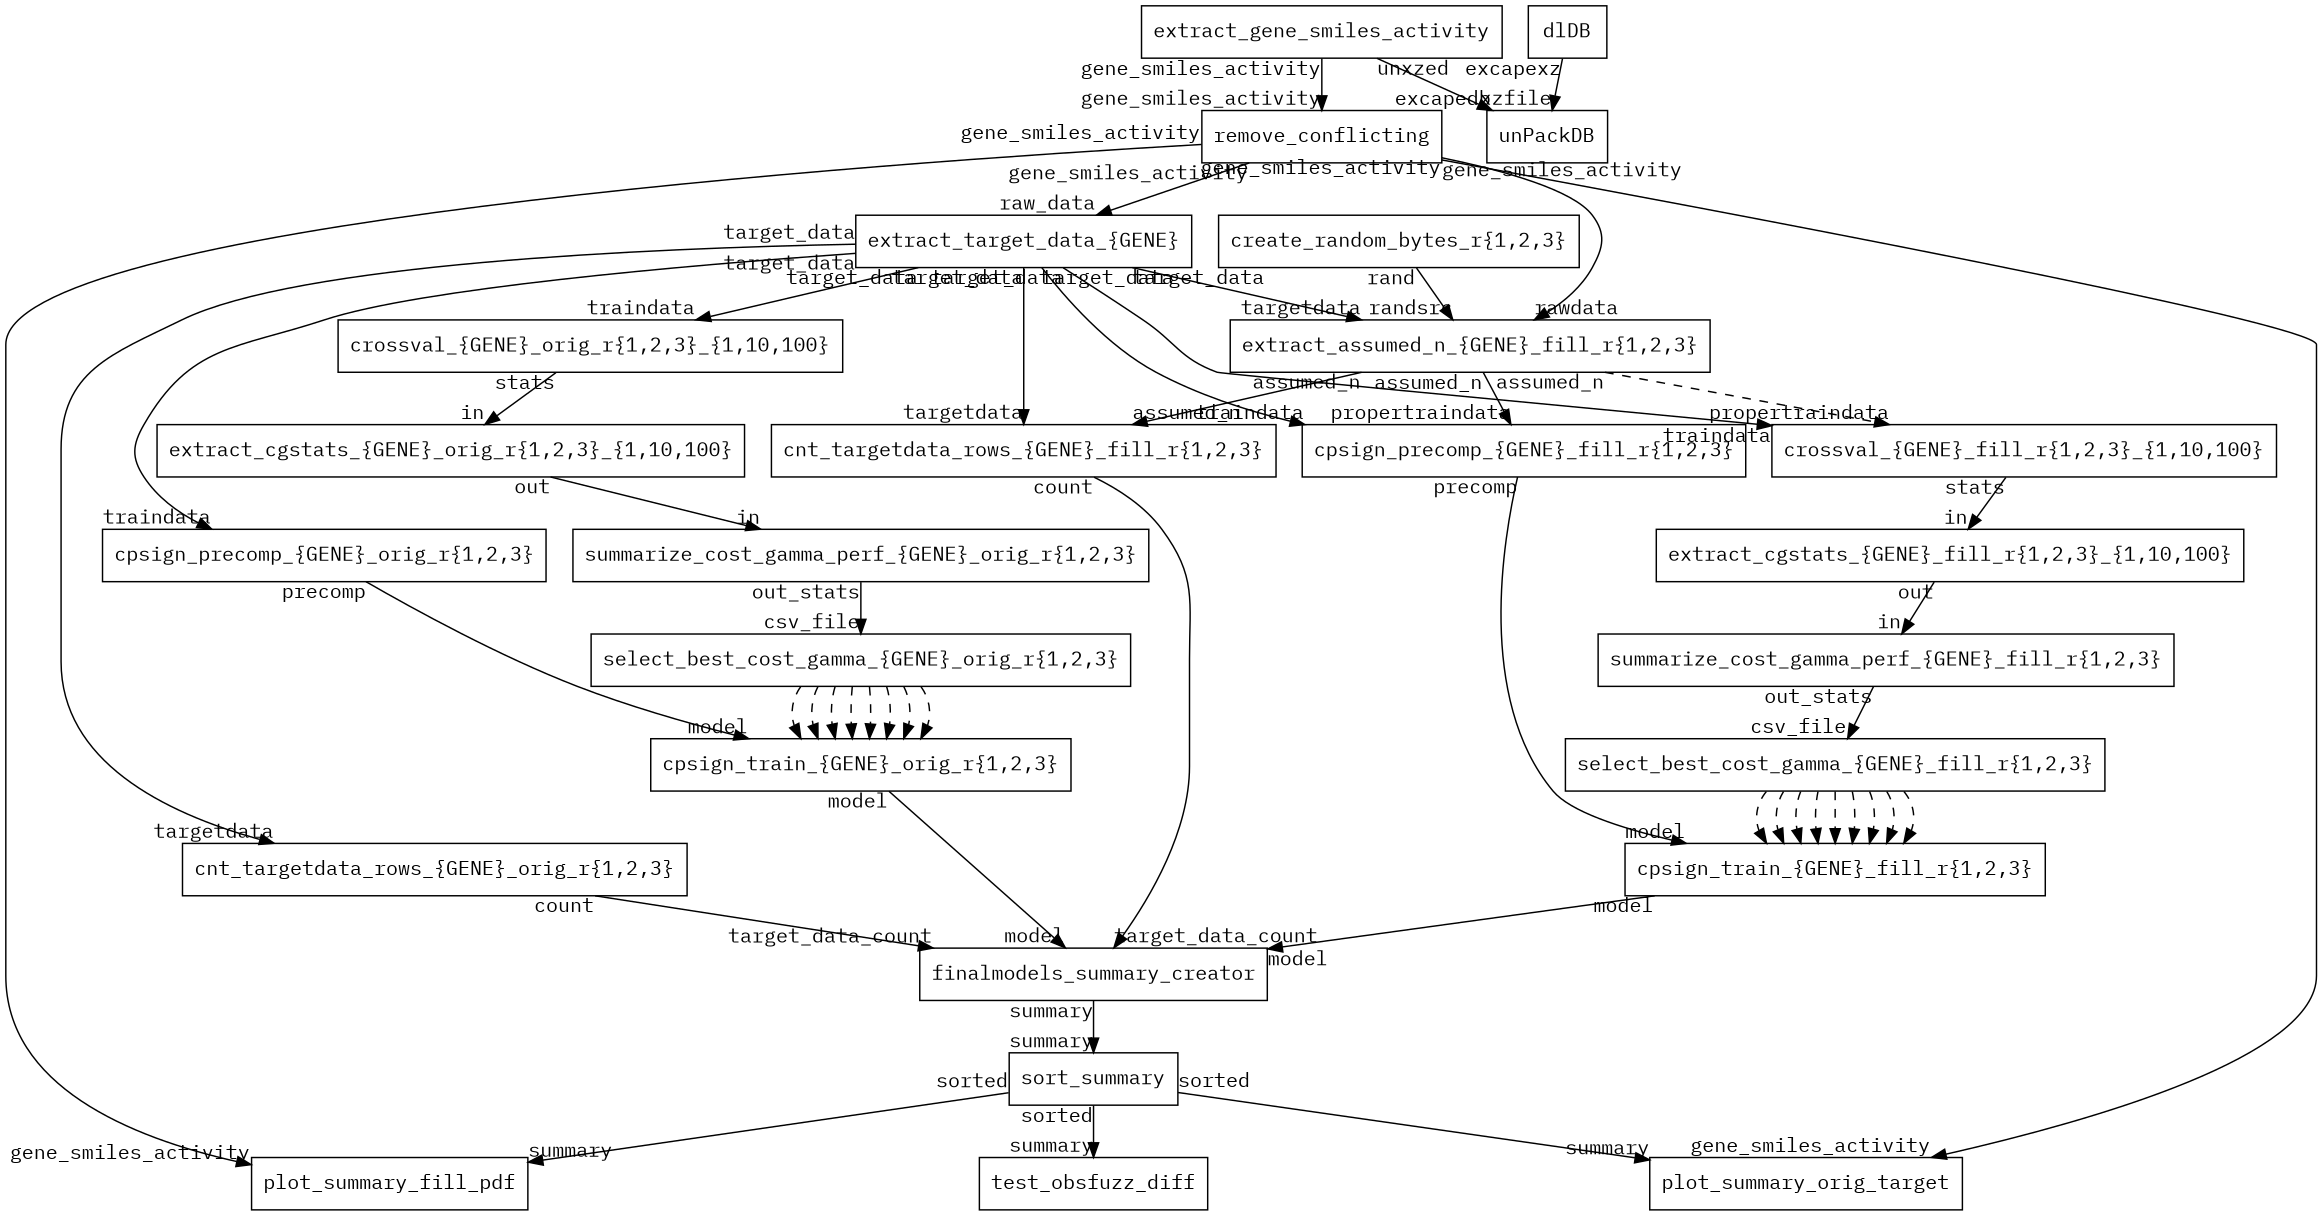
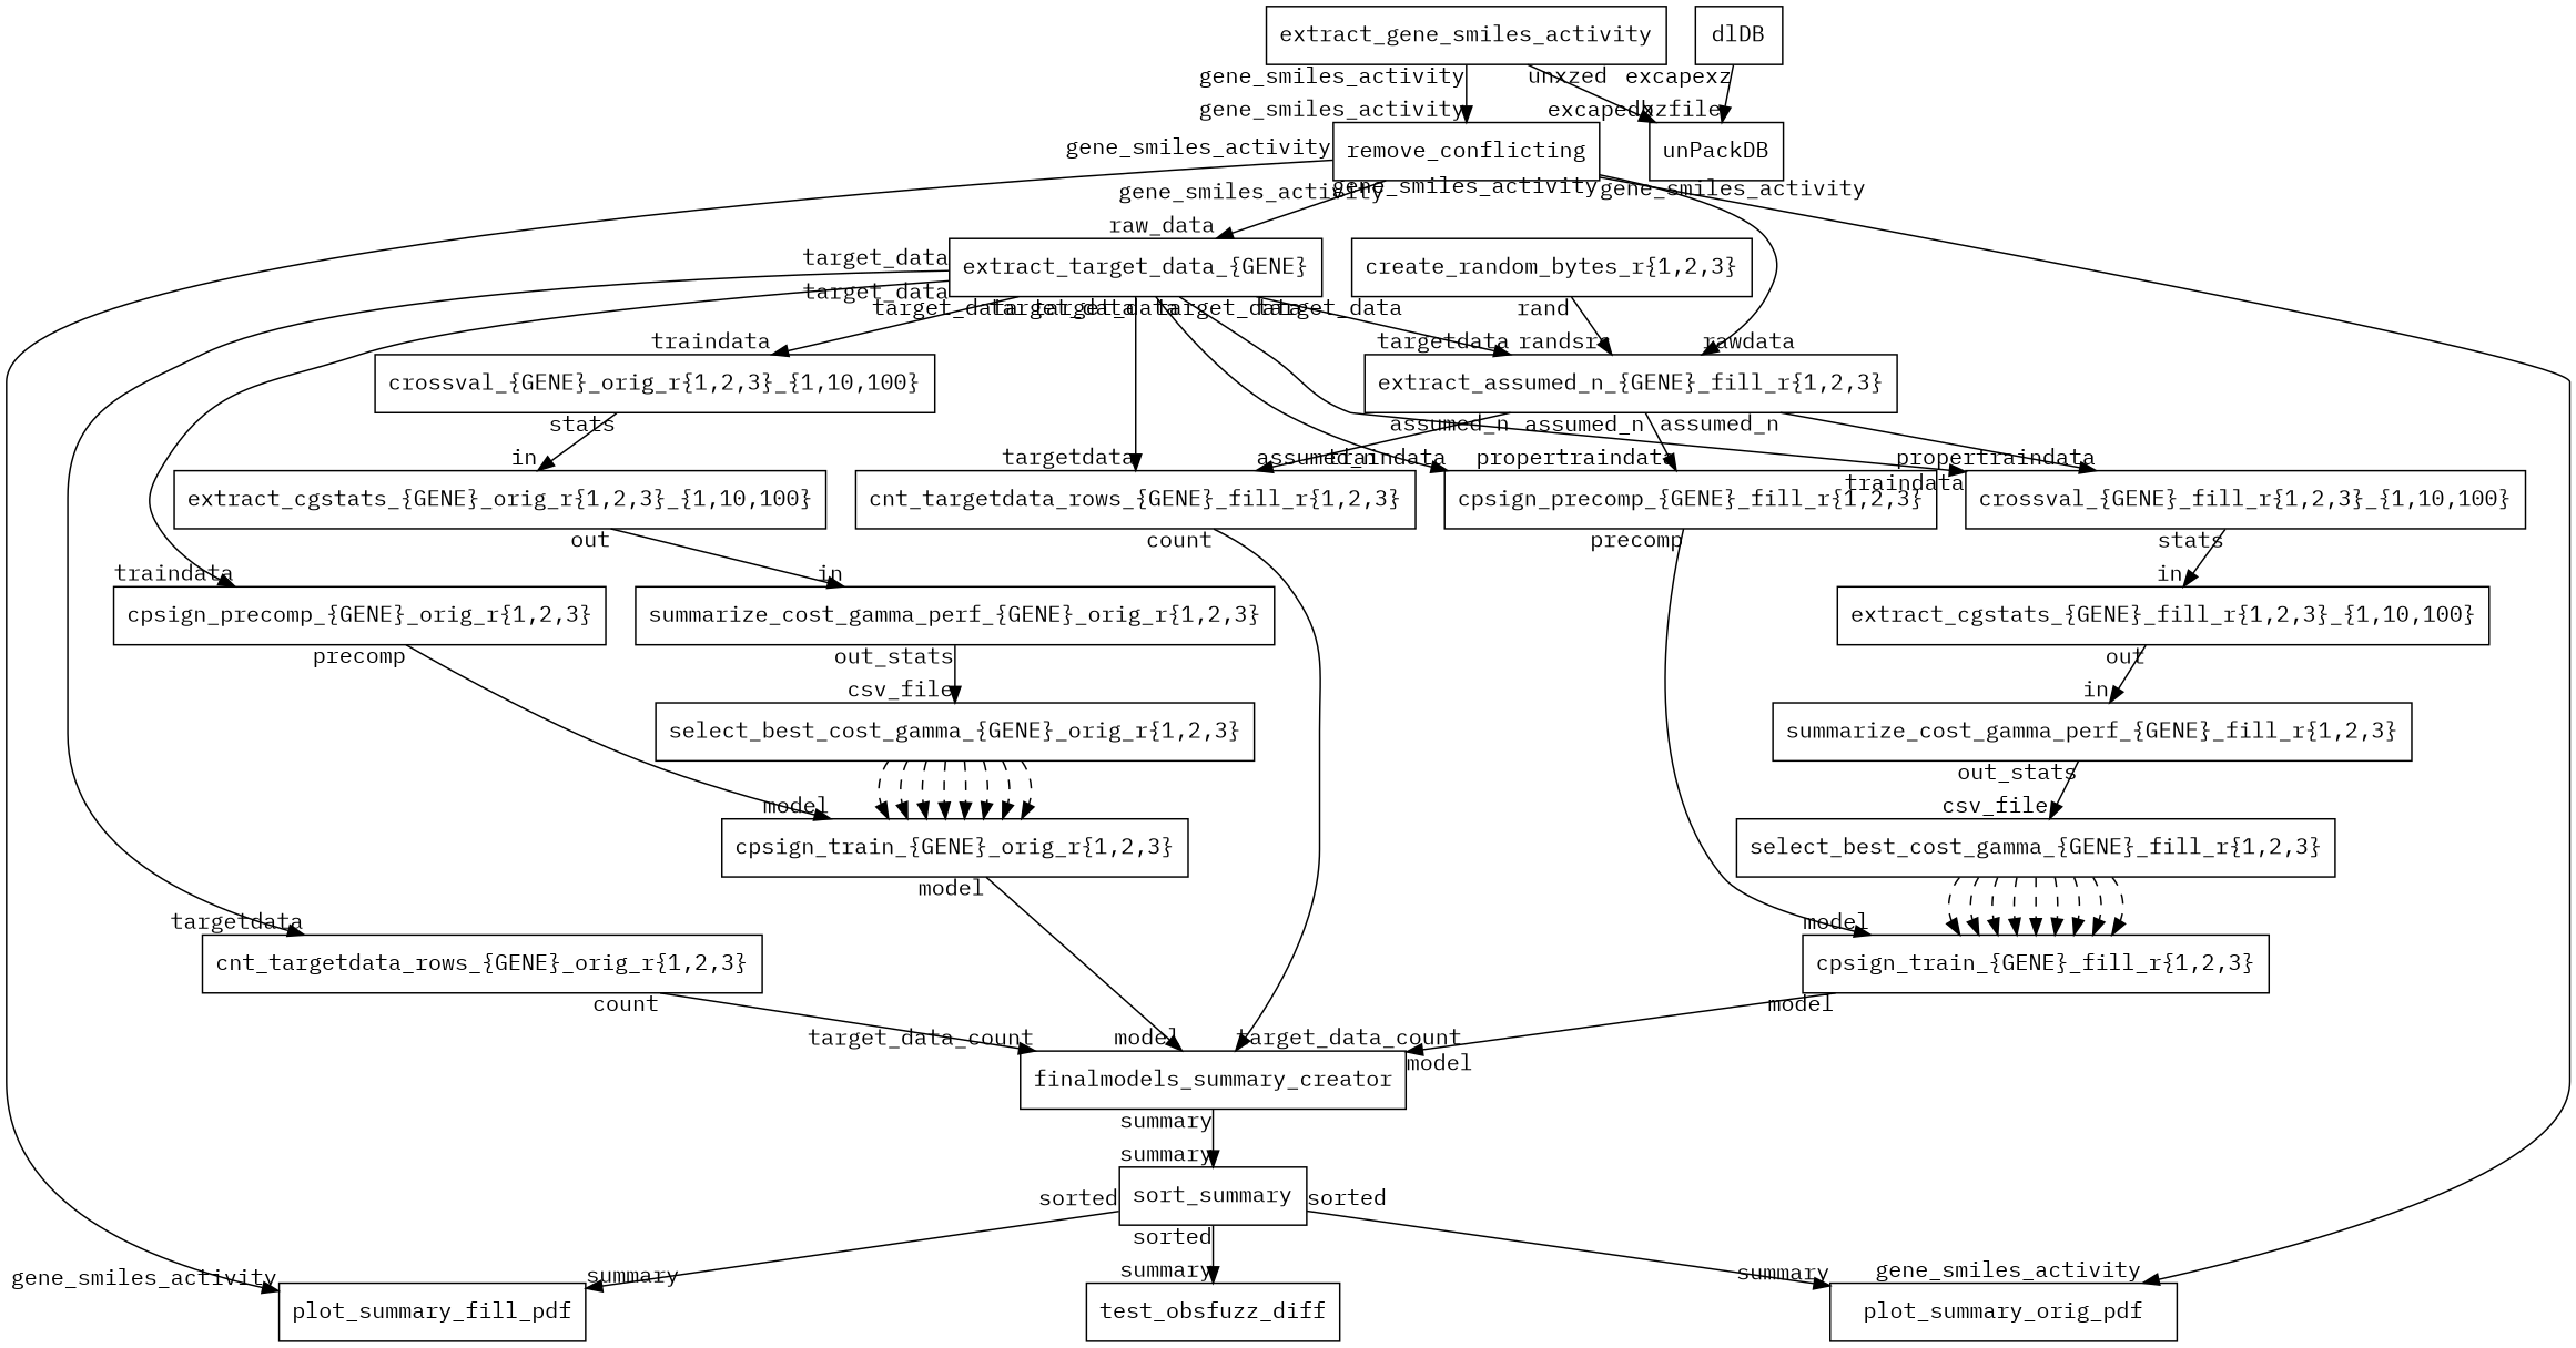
  digraph {
    fontname="IBM Plex Mono"
    node [fontname="IBM Plex Mono" shape=box]
    edge [fontname="IBM Plex Mono"]
    "cnt_targetdata_rows_{GENE}_fill_r{1,2,3}"
    finalmodels_summary_creator
    sort_summary
    plot_summary_fill_pdf
-   plot_summary_orig_pdf [label=plot_summary_orig_target]
+   plot_summary_orig_pdf
    test_obsfuzz_diff
    "cnt_targetdata_rows_{GENE}_orig_r{1,2,3}"
    "cpsign_precomp_{GENE}_fill_r{1,2,3}"
    "cpsign_train_{GENE}_fill_r{1,2,3}"
    "cpsign_precomp_{GENE}_orig_r{1,2,3}"
    "cpsign_train_{GENE}_orig_r{1,2,3}"
    "create_random_bytes_r{1,2,3}"
    "extract_assumed_n_{GENE}_fill_r{1,2,3}"
    "crossval_{GENE}_fill_r{1,2,3}_{1,10,100}"
    "extract_cgstats_{GENE}_fill_r{1,2,3}_{1,10,100}"
    "summarize_cost_gamma_perf_{GENE}_fill_r{1,2,3}"
    "select_best_cost_gamma_{GENE}_fill_r{1,2,3}"
    "crossval_{GENE}_orig_r{1,2,3}_{1,10,100}"
    "extract_cgstats_{GENE}_orig_r{1,2,3}_{1,10,100}"
    "summarize_cost_gamma_perf_{GENE}_orig_r{1,2,3}"
    "select_best_cost_gamma_{GENE}_orig_r{1,2,3}"
    dlDB
    unPackDB
    extract_gene_smiles_activity
    remove_conflicting
    "extract_target_data_{GENE}"
    "cnt_targetdata_rows_{GENE}_fill_r{1,2,3}" -> finalmodels_summary_creator [headlabel=target_data_count taillabel=count]
    finalmodels_summary_creator -> sort_summary [headlabel=summary taillabel=summary]
    sort_summary -> plot_summary_fill_pdf [headlabel=summary taillabel=sorted]
    sort_summary -> plot_summary_orig_pdf [headlabel=summary taillabel=sorted]
    sort_summary -> test_obsfuzz_diff [headlabel=summary taillabel=sorted]
    "cnt_targetdata_rows_{GENE}_orig_r{1,2,3}" -> finalmodels_summary_creator [headlabel=target_data_count taillabel=count]
    "cpsign_precomp_{GENE}_fill_r{1,2,3}" -> "cpsign_train_{GENE}_fill_r{1,2,3}" [headlabel=model taillabel=precomp]
    "cpsign_train_{GENE}_fill_r{1,2,3}" -> finalmodels_summary_creator [headlabel=model taillabel=model]
    "cpsign_precomp_{GENE}_orig_r{1,2,3}" -> "cpsign_train_{GENE}_orig_r{1,2,3}" [headlabel=model taillabel=precomp]
    "cpsign_train_{GENE}_orig_r{1,2,3}" -> finalmodels_summary_creator [headlabel=model taillabel=model]
    "create_random_bytes_r{1,2,3}" -> "extract_assumed_n_{GENE}_fill_r{1,2,3}" [headlabel=randsrc taillabel=rand]
    "extract_assumed_n_{GENE}_fill_r{1,2,3}" -> "cnt_targetdata_rows_{GENE}_fill_r{1,2,3}" [headlabel=assumed_n taillabel=assumed_n]
    "extract_assumed_n_{GENE}_fill_r{1,2,3}" -> "cpsign_precomp_{GENE}_fill_r{1,2,3}" [headlabel=propertraindata taillabel=assumed_n]
-   "extract_assumed_n_{GENE}_fill_r{1,2,3}" -> "crossval_{GENE}_fill_r{1,2,3}_{1,10,100}" [headlabel=propertraindata taillabel=assumed_n style=dashed]
+   "extract_assumed_n_{GENE}_fill_r{1,2,3}" -> "crossval_{GENE}_fill_r{1,2,3}_{1,10,100}" [headlabel=propertraindata taillabel=assumed_n]
    "crossval_{GENE}_fill_r{1,2,3}_{1,10,100}" -> "extract_cgstats_{GENE}_fill_r{1,2,3}_{1,10,100}" [headlabel=in taillabel=stats]
    "extract_cgstats_{GENE}_fill_r{1,2,3}_{1,10,100}" -> "summarize_cost_gamma_perf_{GENE}_fill_r{1,2,3}" [headlabel=in taillabel=out]
    "summarize_cost_gamma_perf_{GENE}_fill_r{1,2,3}" -> "select_best_cost_gamma_{GENE}_fill_r{1,2,3}" [headlabel=csv_file taillabel=out_stats]
    "select_best_cost_gamma_{GENE}_fill_r{1,2,3}" -> "cpsign_train_{GENE}_fill_r{1,2,3}" [style=dashed]
    "select_best_cost_gamma_{GENE}_fill_r{1,2,3}" -> "cpsign_train_{GENE}_fill_r{1,2,3}" [style=dashed]
    "select_best_cost_gamma_{GENE}_fill_r{1,2,3}" -> "cpsign_train_{GENE}_fill_r{1,2,3}" [style=dashed]
    "select_best_cost_gamma_{GENE}_fill_r{1,2,3}" -> "cpsign_train_{GENE}_fill_r{1,2,3}" [style=dashed]
    "select_best_cost_gamma_{GENE}_fill_r{1,2,3}" -> "cpsign_train_{GENE}_fill_r{1,2,3}" [style=dashed]
    "select_best_cost_gamma_{GENE}_fill_r{1,2,3}" -> "cpsign_train_{GENE}_fill_r{1,2,3}" [style=dashed]
    "select_best_cost_gamma_{GENE}_fill_r{1,2,3}" -> "cpsign_train_{GENE}_fill_r{1,2,3}" [style=dashed]
    "select_best_cost_gamma_{GENE}_fill_r{1,2,3}" -> "cpsign_train_{GENE}_fill_r{1,2,3}" [style=dashed]
    "select_best_cost_gamma_{GENE}_fill_r{1,2,3}" -> "cpsign_train_{GENE}_fill_r{1,2,3}" [style=dashed]
    "crossval_{GENE}_orig_r{1,2,3}_{1,10,100}" -> "extract_cgstats_{GENE}_orig_r{1,2,3}_{1,10,100}" [headlabel=in taillabel=stats]
    "extract_cgstats_{GENE}_orig_r{1,2,3}_{1,10,100}" -> "summarize_cost_gamma_perf_{GENE}_orig_r{1,2,3}" [headlabel=in taillabel=out]
    "summarize_cost_gamma_perf_{GENE}_orig_r{1,2,3}" -> "select_best_cost_gamma_{GENE}_orig_r{1,2,3}" [headlabel=csv_file taillabel=out_stats]
    "select_best_cost_gamma_{GENE}_orig_r{1,2,3}" -> "cpsign_train_{GENE}_orig_r{1,2,3}" [style=dashed]
    "select_best_cost_gamma_{GENE}_orig_r{1,2,3}" -> "cpsign_train_{GENE}_orig_r{1,2,3}" [style=dashed]
    "select_best_cost_gamma_{GENE}_orig_r{1,2,3}" -> "cpsign_train_{GENE}_orig_r{1,2,3}" [style=dashed]
    "select_best_cost_gamma_{GENE}_orig_r{1,2,3}" -> "cpsign_train_{GENE}_orig_r{1,2,3}" [style=dashed]
    "select_best_cost_gamma_{GENE}_orig_r{1,2,3}" -> "cpsign_train_{GENE}_orig_r{1,2,3}" [style=dashed]
    "select_best_cost_gamma_{GENE}_orig_r{1,2,3}" -> "cpsign_train_{GENE}_orig_r{1,2,3}" [style=dashed]
    "select_best_cost_gamma_{GENE}_orig_r{1,2,3}" -> "cpsign_train_{GENE}_orig_r{1,2,3}" [style=dashed]
    "select_best_cost_gamma_{GENE}_orig_r{1,2,3}" -> "cpsign_train_{GENE}_orig_r{1,2,3}" [style=dashed]
    dlDB -> unPackDB [headlabel=xzfile taillabel=excapexz]
    extract_gene_smiles_activity -> unPackDB [headlabel=excapedb taillabel=unxzed]
    extract_gene_smiles_activity -> remove_conflicting [headlabel=gene_smiles_activity taillabel=gene_smiles_activity]
    remove_conflicting -> plot_summary_fill_pdf [headlabel=gene_smiles_activity taillabel=gene_smiles_activity]
    remove_conflicting -> plot_summary_orig_pdf [headlabel=gene_smiles_activity taillabel=gene_smiles_activity]
    remove_conflicting -> "extract_assumed_n_{GENE}_fill_r{1,2,3}" [headlabel=rawdata taillabel=gene_smiles_activity]
    remove_conflicting -> "extract_target_data_{GENE}" [headlabel=raw_data taillabel=gene_smiles_activity]
    "extract_target_data_{GENE}" -> "cnt_targetdata_rows_{GENE}_fill_r{1,2,3}" [headlabel=targetdata taillabel=target_data]
    "extract_target_data_{GENE}" -> "cnt_targetdata_rows_{GENE}_orig_r{1,2,3}" [headlabel=targetdata taillabel=target_data]
    "extract_target_data_{GENE}" -> "cpsign_precomp_{GENE}_fill_r{1,2,3}" [headlabel=traindata taillabel=target_data]
    "extract_target_data_{GENE}" -> "cpsign_precomp_{GENE}_orig_r{1,2,3}" [headlabel=traindata taillabel=target_data]
    "extract_target_data_{GENE}" -> "extract_assumed_n_{GENE}_fill_r{1,2,3}" [headlabel=targetdata taillabel=target_data]
    "extract_target_data_{GENE}" -> "crossval_{GENE}_fill_r{1,2,3}_{1,10,100}" [headlabel=traindata taillabel=target_data]
    "extract_target_data_{GENE}" -> "crossval_{GENE}_orig_r{1,2,3}_{1,10,100}" [headlabel=traindata taillabel=target_data]
  }
